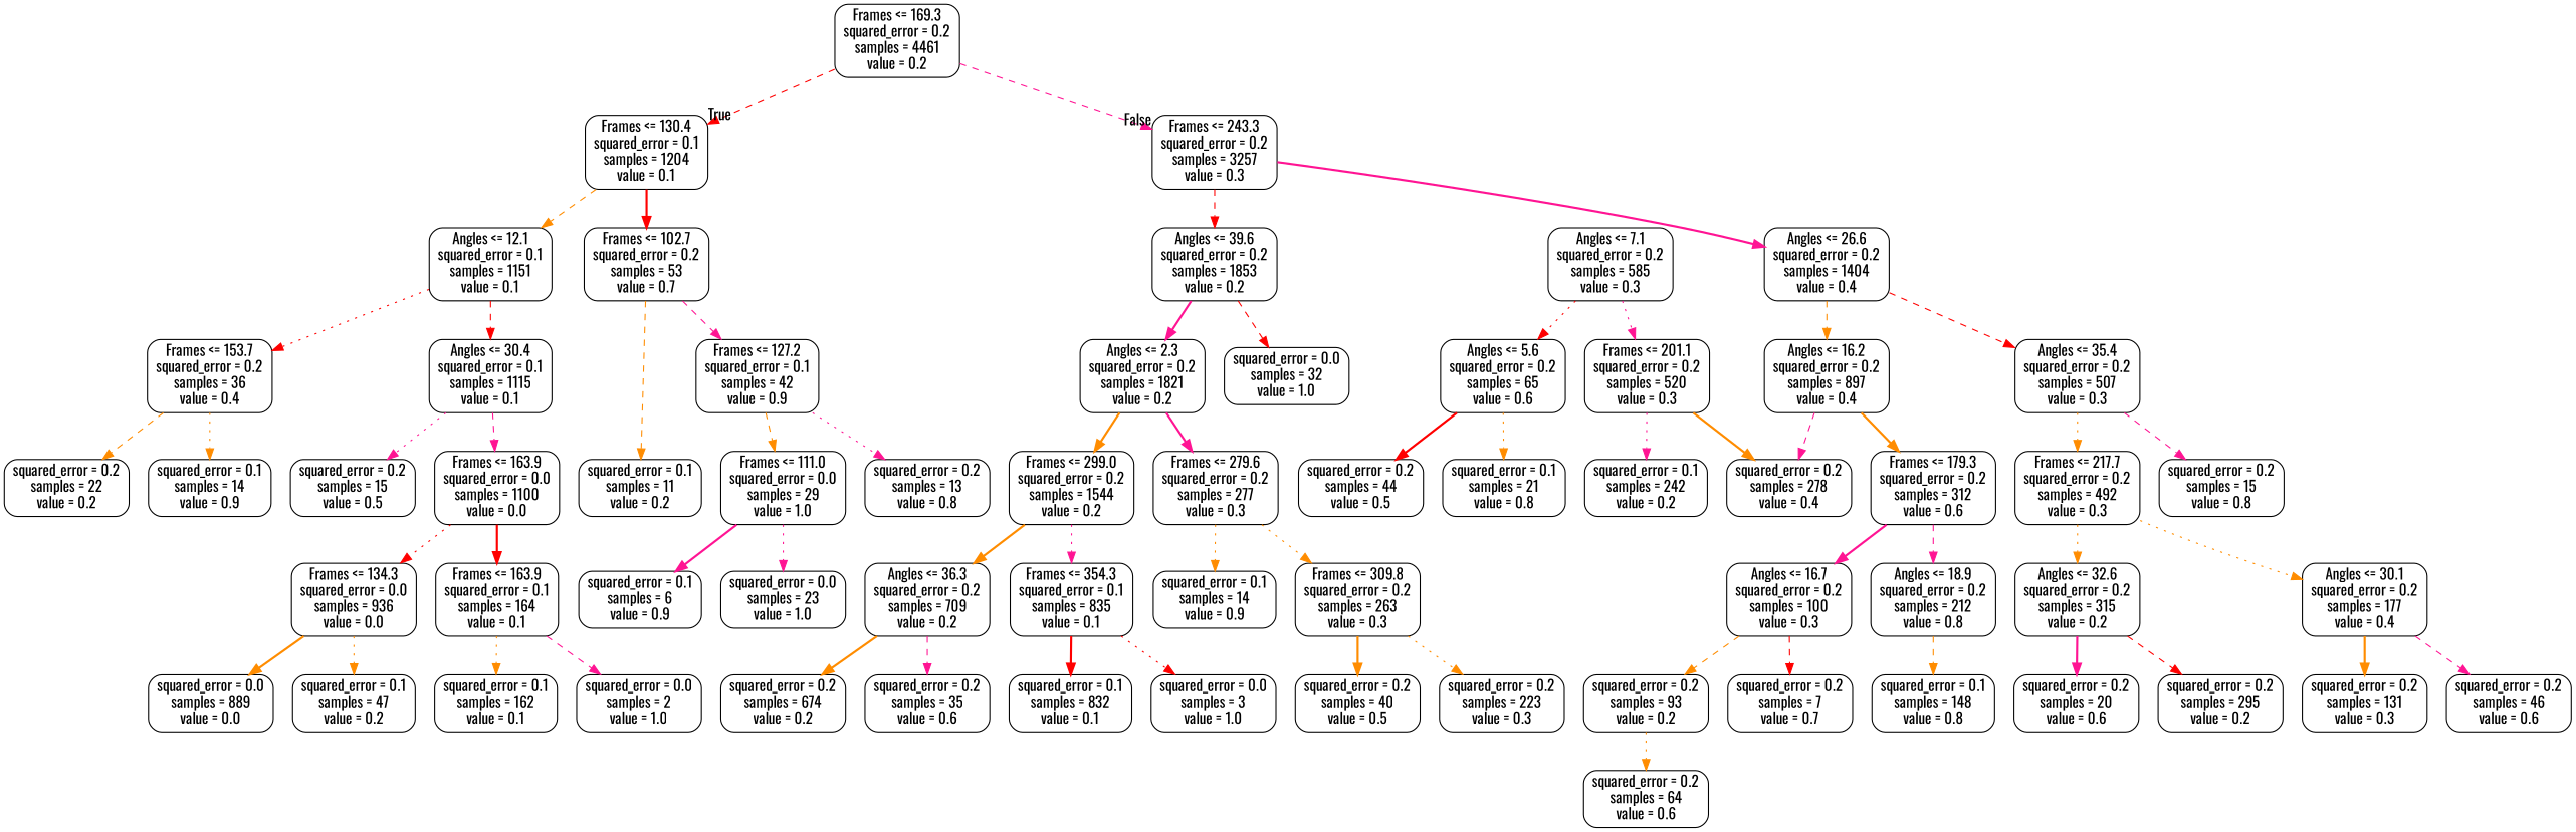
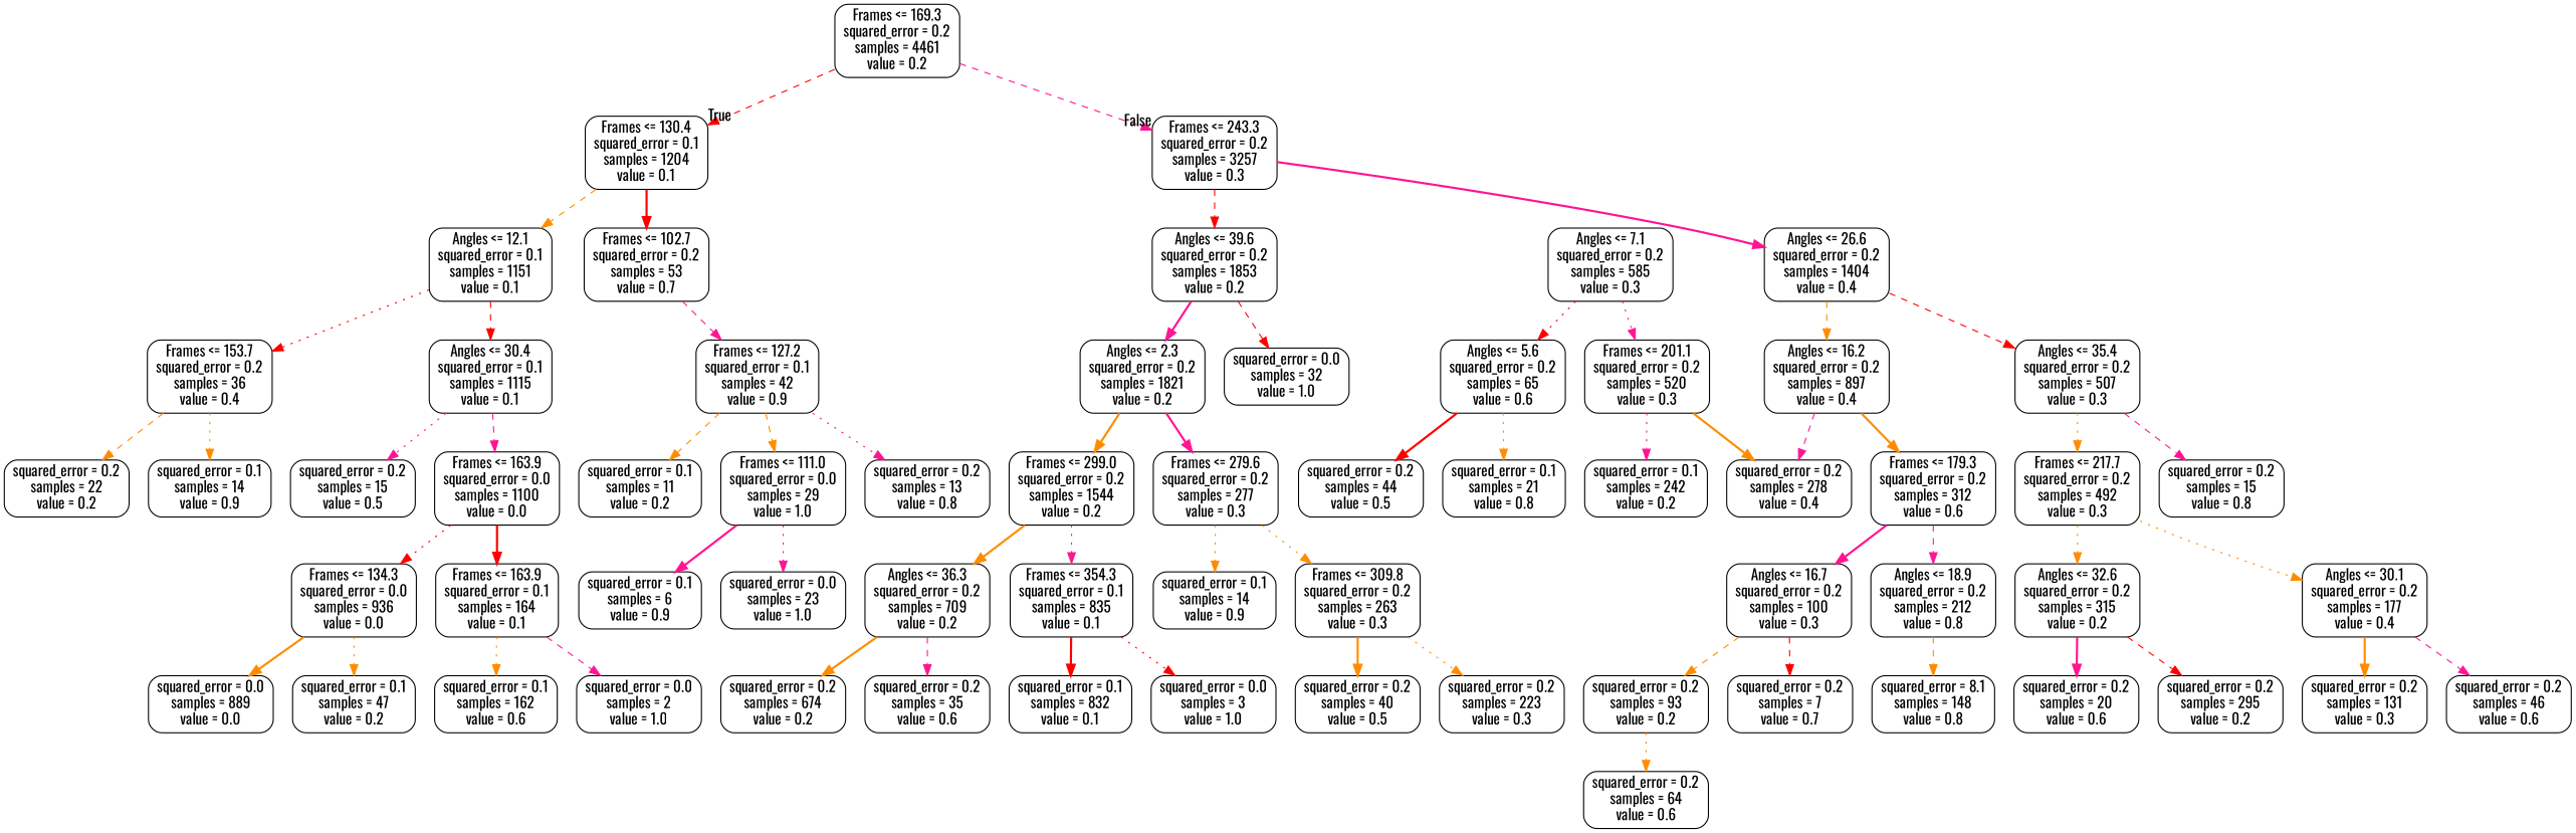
  digraph {
    fontname=Oswald
    node [color=black fontname=Oswald shape=box style=rounded]
    edge [color=darkorange fontname=Oswald style=dashed]
    n1 [label="Frames <= 169.3\nsquared_error = 0.2\nsamples = 4461\nvalue = 0.2"]
    n2 [label="Frames <= 130.4\nsquared_error = 0.1\nsamples = 1204\nvalue = 0.1"]
    n3 [label="Frames <= 243.3\nsquared_error = 0.2\nsamples = 3257\nvalue = 0.3"]
    n4 [label="Frames <= 102.7\nsquared_error = 0.2\nsamples = 53\nvalue = 0.7"]
    n5 [label="Angles <= 12.1\nsquared_error = 0.1\nsamples = 1151\nvalue = 0.1"]
    n6 [label="Angles <= 26.6\nsquared_error = 0.2\nsamples = 1404\nvalue = 0.4"]
    n7 [label="Angles <= 39.6\nsquared_error = 0.2\nsamples = 1853\nvalue = 0.2"]
    n8 [label="squared_error = 0.1\nsamples = 11\nvalue = 0.2"]
    n9 [label="Frames <= 127.2\nsquared_error = 0.1\nsamples = 42\nvalue = 0.9"]
    n10 [label="Frames <= 153.7\nsquared_error = 0.2\nsamples = 36\nvalue = 0.4"]
    n11 [label="Angles <= 30.4\nsquared_error = 0.1\nsamples = 1115\nvalue = 0.1"]
    n12 [label="Frames <= 111.0\nsquared_error = 0.0\nsamples = 29\nvalue = 1.0"]
    n13 [label="squared_error = 0.2\nsamples = 13\nvalue = 0.8"]
    n14 [label="squared_error = 0.1\nsamples = 6\nvalue = 0.9"]
    n15 [label="squared_error = 0.0\nsamples = 23\nvalue = 1.0"]
    n16 [label="squared_error = 0.1\nsamples = 14\nvalue = 0.9"]
    n17 [label="squared_error = 0.2\nsamples = 22\nvalue = 0.2"]
    n18 [label="Frames <= 163.9\nsquared_error = 0.0\nsamples = 1100\nvalue = 0.0"]
    n19 [label="squared_error = 0.2\nsamples = 15\nvalue = 0.5"]
    n20 [label="Frames <= 134.3\nsquared_error = 0.0\nsamples = 936\nvalue = 0.0"]
    n21 [label="Frames <= 163.9\nsquared_error = 0.1\nsamples = 164\nvalue = 0.1"]
    n22 [label="squared_error = 0.1\nsamples = 47\nvalue = 0.2"]
    n23 [label="squared_error = 0.0\nsamples = 889\nvalue = 0.0"]
    n24 [label="squared_error = 0.0\nsamples = 2\nvalue = 1.0"]
-   n25 [label="squared_error = 0.1\nsamples = 162\nvalue = 0.1"]
+   n25 [label="squared_error = 0.1\nsamples = 162\nvalue = 0.6"]
    n26 [label="Angles <= 16.2\nsquared_error = 0.2\nsamples = 897\nvalue = 0.4"]
    n27 [label="Angles <= 35.4\nsquared_error = 0.2\nsamples = 507\nvalue = 0.3"]
    n28 [label="Angles <= 2.3\nsquared_error = 0.2\nsamples = 1821\nvalue = 0.2"]
    n29 [label="squared_error = 0.0\nsamples = 32\nvalue = 1.0"]
    n30 [label="Frames <= 179.3\nsquared_error = 0.2\nsamples = 312\nvalue = 0.6"]
    n31 [label="squared_error = 0.2\nsamples = 278\nvalue = 0.4"]
    n32 [label="Frames <= 217.7\nsquared_error = 0.2\nsamples = 492\nvalue = 0.3"]
    n33 [label="squared_error = 0.2\nsamples = 15\nvalue = 0.8"]
    n34 [label="Angles <= 7.1\nsquared_error = 0.2\nsamples = 585\nvalue = 0.3"]
    n35 [label="Angles <= 5.6\nsquared_error = 0.2\nsamples = 65\nvalue = 0.6"]
    n36 [label="Frames <= 201.1\nsquared_error = 0.2\nsamples = 520\nvalue = 0.3"]
    n37 [label="Angles <= 16.7\nsquared_error = 0.2\nsamples = 100\nvalue = 0.3"]
    n38 [label="Angles <= 18.9\nsquared_error = 0.2\nsamples = 212\nvalue = 0.8"]
    n39 [label="squared_error = 0.1\nsamples = 21\nvalue = 0.8"]
    n40 [label="squared_error = 0.2\nsamples = 44\nvalue = 0.5"]
    n41 [label="squared_error = 0.1\nsamples = 242\nvalue = 0.2"]
    n42 [label="squared_error = 0.2\nsamples = 7\nvalue = 0.7"]
    n43 [label="squared_error = 0.2\nsamples = 93\nvalue = 0.2"]
-   n44 [label="squared_error = 0.1\nsamples = 148\nvalue = 0.8"]
+   n44 [label="squared_error = 8.1\nsamples = 148\nvalue = 0.8"]
    n45 [label="squared_error = 0.2\nsamples = 64\nvalue = 0.6"]
    n46 [label="Angles <= 32.6\nsquared_error = 0.2\nsamples = 315\nvalue = 0.2"]
    n47 [label="Angles <= 30.1\nsquared_error = 0.2\nsamples = 177\nvalue = 0.4"]
    n48 [label="squared_error = 0.2\nsamples = 295\nvalue = 0.2"]
    n49 [label="squared_error = 0.2\nsamples = 20\nvalue = 0.6"]
    n50 [label="squared_error = 0.2\nsamples = 46\nvalue = 0.6"]
    n51 [label="squared_error = 0.2\nsamples = 131\nvalue = 0.3"]
    n52 [label="Frames <= 279.6\nsquared_error = 0.2\nsamples = 277\nvalue = 0.3"]
    n53 [label="Frames <= 299.0\nsquared_error = 0.2\nsamples = 1544\nvalue = 0.2"]
    n54 [label="squared_error = 0.1\nsamples = 14\nvalue = 0.9"]
    n55 [label="Frames <= 309.8\nsquared_error = 0.2\nsamples = 263\nvalue = 0.3"]
    n56 [label="Angles <= 36.3\nsquared_error = 0.2\nsamples = 709\nvalue = 0.2"]
    n57 [label="Frames <= 354.3\nsquared_error = 0.1\nsamples = 835\nvalue = 0.1"]
    n58 [label="squared_error = 0.2\nsamples = 40\nvalue = 0.5"]
    n59 [label="squared_error = 0.2\nsamples = 223\nvalue = 0.3"]
    n60 [label="squared_error = 0.2\nsamples = 674\nvalue = 0.2"]
    n61 [label="squared_error = 0.2\nsamples = 35\nvalue = 0.6"]
    n62 [label="squared_error = 0.1\nsamples = 832\nvalue = 0.1"]
    n63 [label="squared_error = 0.0\nsamples = 3\nvalue = 1.0"]
    n1 -> n2 [color=red headlabel=True labelangle=45 labeldistance=2.5]
    n1 -> n3 [color=deeppink headlabel=False labelangle=-45 labeldistance=2.5]
    n2 -> n4 [color=red style=bold]
    n2 -> n5
    n3 -> n6 [color=deeppink style=bold]
    n3 -> n7 [color=red]
-   n4 -> n8
+   n9 -> n8
    n4 -> n9 [color=deeppink]
    n5 -> n10 [color=red style=dotted]
    n5 -> n11 [color=red]
    n6 -> n26
    n6 -> n27 [color=red]
    n7 -> n28 [color=deeppink style=bold]
    n7 -> n29 [color=red]
    n9 -> n12
    n9 -> n13 [color=deeppink style=dotted]
    n10 -> n16 [style=dotted]
    n10 -> n17
    n11 -> n18 [color=deeppink]
    n11 -> n19 [color=deeppink style=dotted]
    n12 -> n14 [color=deeppink style=bold]
    n12 -> n15 [color=deeppink style=dotted]
    n18 -> n20 [color=red style=dotted]
    n18 -> n21 [color=red style=bold]
    n20 -> n22 [style=dotted]
    n20 -> n23 [style=bold]
    n21 -> n24 [color=deeppink]
    n21 -> n25 [style=dotted]
    n26 -> n30 [style=bold]
    n26 -> n31 [color=deeppink]
    n27 -> n32 [style=dotted]
    n27 -> n33 [color=deeppink]
    n28 -> n52 [color=deeppink style=bold]
    n28 -> n53 [style=bold]
    n30 -> n37 [color=deeppink style=bold]
    n30 -> n38 [color=deeppink]
    n32 -> n46 [style=dotted]
    n32 -> n47 [style=dotted]
    n34 -> n35 [color=red style=dotted]
    n34 -> n36 [color=deeppink style=dotted]
    n35 -> n39 [style=dotted]
    n35 -> n40 [color=red style=bold]
    n36 -> n31 [style=bold]
    n36 -> n41 [color=deeppink style=dotted]
    n37 -> n42 [color=red]
    n37 -> n43
    n38 -> n44
    n43 -> n45 [style=dotted]
    n46 -> n48 [color=red]
    n46 -> n49 [color=deeppink style=bold]
    n47 -> n50 [color=deeppink]
    n47 -> n51 [style=bold]
    n52 -> n54 [style=dotted]
    n52 -> n55 [style=dotted]
    n53 -> n56 [style=bold]
    n53 -> n57 [color=deeppink style=dotted]
    n55 -> n58 [style=bold]
    n55 -> n59 [style=dotted]
    n56 -> n60 [style=bold]
    n56 -> n61 [color=deeppink]
    n57 -> n62 [color=red style=bold]
    n57 -> n63 [color=red style=dotted]
  }
